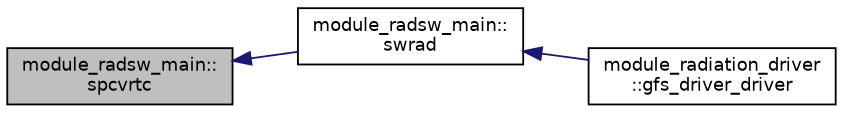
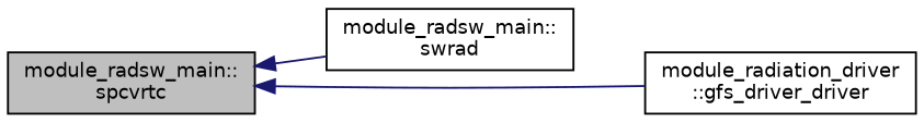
  digraph {
    rankdir=LR
    node [color=black fillcolor=white fontname=Helvetica fontsize=10 shape=record style=filled]
    edge [color=midnightblue dir=back fontname=Helvetica fontsize=10 labelfontname=Helvetica labelfontsize=10 style=solid]
    n1 [fillcolor=grey75 fontcolor=black height=0.2 label="module_radsw_main::\lspcvrtc" width=0.4]
    n2 [height=0.2 label="module_radsw_main::\lswrad" width=0.4]
    n3 [height=0.2 label="module_radiation_driver\l::gfs_driver_driver" width=0.4]
    n1 -> n2
-   n2 -> n3
+   n1 -> n3
  }
